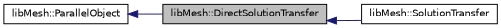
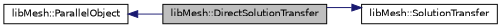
  digraph {
    rankdir=LR
    node [color=black fillcolor=white fontname=Helvetica fontsize=10 shape=record style=filled]
    edge [color=midnightblue dir=back fontname=Helvetica fontsize=10 labelfontname=Helvetica labelfontsize=10 style=solid]
    n1 [fillcolor=grey75 fontcolor=black height=0.2 label="libMesh::DirectSolutionTransfer" width=0.4]
    n2 [height=0.2 label="libMesh::SolutionTransfer" width=0.4]
    n3 [height=0.2 label="libMesh::ParallelObject" width=0.4]
-   n1 -> n2
+   n2 -> n1
    n3 -> n1
  }
